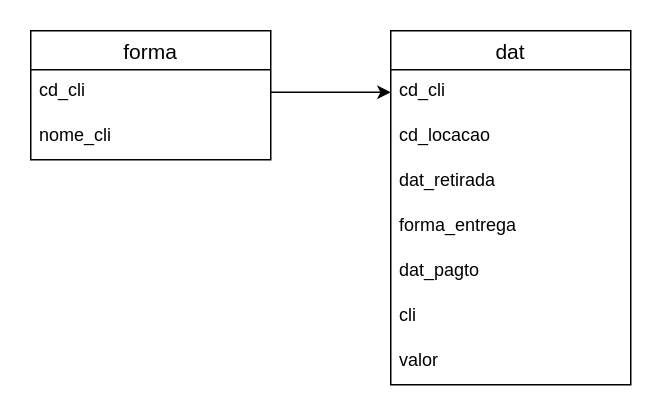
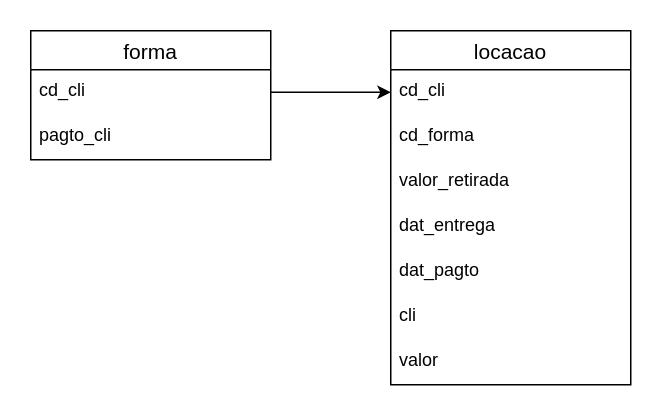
  <mxCell id="0" />
  <mxCell id="1" parent="0" />
  <mxCell id="2" value="forma" style="swimlane;fontStyle=0;childLayout=stackLayout;horizontal=1;startSize=26;horizontalStack=0;resizeParent=1;resizeParentMax=0;resizeLast=0;collapsible=1;marginBottom=0;align=center;fontSize=14;" vertex="1" parent="1"><mxGeometry x="20" y="20" width="160" height="86" as="geometry" /></mxCell>
  <mxCell id="3" value="cd_cli" style="text;strokeColor=none;fillColor=none;spacingLeft=4;spacingRight=4;overflow=hidden;rotatable=0;points=[[0,0.5],[1,0.5]];portConstraint=eastwest;fontSize=12;" vertex="1" parent="2"><mxGeometry y="26" width="160" height="30" as="geometry" /></mxCell>
- <mxCell id="4" value="nome_cli" style="text;strokeColor=none;fillColor=none;spacingLeft=4;spacingRight=4;overflow=hidden;rotatable=0;points=[[0,0.5],[1,0.5]];portConstraint=eastwest;fontSize=12;" vertex="1" parent="2"><mxGeometry y="56" width="160" height="30" as="geometry" /></mxCell>
- <mxCell id="5" value="dat" style="swimlane;fontStyle=0;childLayout=stackLayout;horizontal=1;startSize=26;horizontalStack=0;resizeParent=1;resizeParentMax=0;resizeLast=0;collapsible=1;marginBottom=0;align=center;fontSize=14;" vertex="1" parent="1"><mxGeometry x="260" y="20" width="160" height="236" as="geometry" /></mxCell>
+ <mxCell id="4" value="pagto_cli" style="text;strokeColor=none;fillColor=none;spacingLeft=4;spacingRight=4;overflow=hidden;rotatable=0;points=[[0,0.5],[1,0.5]];portConstraint=eastwest;fontSize=12;" vertex="1" parent="2"><mxGeometry y="56" width="160" height="30" as="geometry" /></mxCell>
+ <mxCell id="5" value="locacao" style="swimlane;fontStyle=0;childLayout=stackLayout;horizontal=1;startSize=26;horizontalStack=0;resizeParent=1;resizeParentMax=0;resizeLast=0;collapsible=1;marginBottom=0;align=center;fontSize=14;" vertex="1" parent="1"><mxGeometry x="260" y="20" width="160" height="236" as="geometry" /></mxCell>
  <mxCell id="6" value="cd_cli" style="text;strokeColor=none;fillColor=none;spacingLeft=4;spacingRight=4;overflow=hidden;rotatable=0;points=[[0,0.5],[1,0.5]];portConstraint=eastwest;fontSize=12;" vertex="1" parent="5"><mxGeometry y="26" width="160" height="30" as="geometry" /></mxCell>
- <mxCell id="7" value="cd_locacao" style="text;strokeColor=none;fillColor=none;spacingLeft=4;spacingRight=4;overflow=hidden;rotatable=0;points=[[0,0.5],[1,0.5]];portConstraint=eastwest;fontSize=12;" vertex="1" parent="5"><mxGeometry y="56" width="160" height="30" as="geometry" /></mxCell>
- <mxCell id="8" value="dat_retirada" style="text;strokeColor=none;fillColor=none;spacingLeft=4;spacingRight=4;overflow=hidden;rotatable=0;points=[[0,0.5],[1,0.5]];portConstraint=eastwest;fontSize=12;" vertex="1" parent="5"><mxGeometry y="86" width="160" height="30" as="geometry" /></mxCell>
- <mxCell id="9" value="forma_entrega" style="text;strokeColor=none;fillColor=none;spacingLeft=4;spacingRight=4;overflow=hidden;rotatable=0;points=[[0,0.5],[1,0.5]];portConstraint=eastwest;fontSize=12;" vertex="1" parent="5"><mxGeometry y="116" width="160" height="30" as="geometry" /></mxCell>
+ <mxCell id="7" value="cd_forma" style="text;strokeColor=none;fillColor=none;spacingLeft=4;spacingRight=4;overflow=hidden;rotatable=0;points=[[0,0.5],[1,0.5]];portConstraint=eastwest;fontSize=12;" vertex="1" parent="5"><mxGeometry y="56" width="160" height="30" as="geometry" /></mxCell>
+ <mxCell id="8" value="valor_retirada" style="text;strokeColor=none;fillColor=none;spacingLeft=4;spacingRight=4;overflow=hidden;rotatable=0;points=[[0,0.5],[1,0.5]];portConstraint=eastwest;fontSize=12;" vertex="1" parent="5"><mxGeometry y="86" width="160" height="30" as="geometry" /></mxCell>
+ <mxCell id="9" value="dat_entrega" style="text;strokeColor=none;fillColor=none;spacingLeft=4;spacingRight=4;overflow=hidden;rotatable=0;points=[[0,0.5],[1,0.5]];portConstraint=eastwest;fontSize=12;" vertex="1" parent="5"><mxGeometry y="116" width="160" height="30" as="geometry" /></mxCell>
  <mxCell id="10" value="dat_pagto" style="text;strokeColor=none;fillColor=none;spacingLeft=4;spacingRight=4;overflow=hidden;rotatable=0;points=[[0,0.5],[1,0.5]];portConstraint=eastwest;fontSize=12;" vertex="1" parent="5"><mxGeometry y="146" width="160" height="30" as="geometry" /></mxCell>
  <mxCell id="11" value="cli" style="text;strokeColor=none;fillColor=none;spacingLeft=4;spacingRight=4;overflow=hidden;rotatable=0;points=[[0,0.5],[1,0.5]];portConstraint=eastwest;fontSize=12;" vertex="1" parent="5"><mxGeometry y="176" width="160" height="30" as="geometry" /></mxCell>
  <mxCell id="12" value="valor" style="text;strokeColor=none;fillColor=none;spacingLeft=4;spacingRight=4;overflow=hidden;rotatable=0;points=[[0,0.5],[1,0.5]];portConstraint=eastwest;fontSize=12;" vertex="1" parent="5"><mxGeometry y="206" width="160" height="30" as="geometry" /></mxCell>
  <mxCell id="13" style="edgeStyle=orthogonalEdgeStyle;rounded=0;orthogonalLoop=1;jettySize=auto;html=1;exitX=1;exitY=0.5;exitDx=0;exitDy=0;" edge="1" parent="1" source="3" target="6"><mxGeometry relative="1" as="geometry" /></mxCell>
